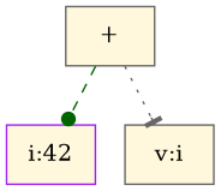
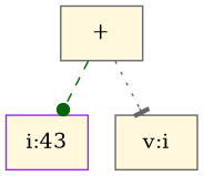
  digraph {
    node [fillcolor=cornsilk shape=box style=filled color=gray40]
    n1 [label="+"]
-   n2 [label="i:42" color=purple]
+   n2 [label="i:43" color=purple]
    n3 [label="v:i"]
    n1 -> n2 [color=darkgreen style=dashed arrowhead=dot]
    n1 -> n3 [color=gray40 style=dotted arrowhead=tee]
  }
